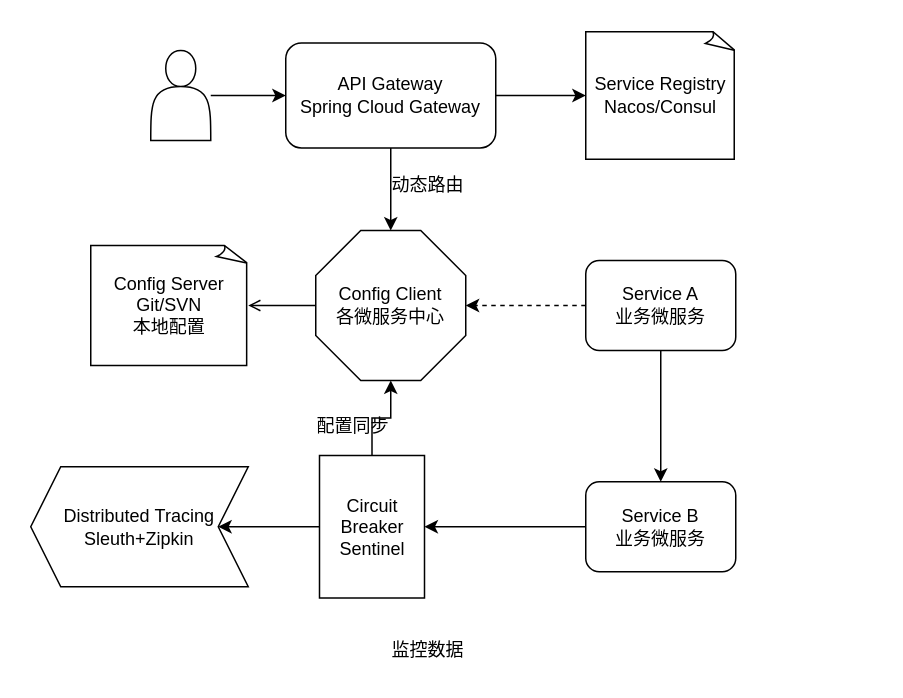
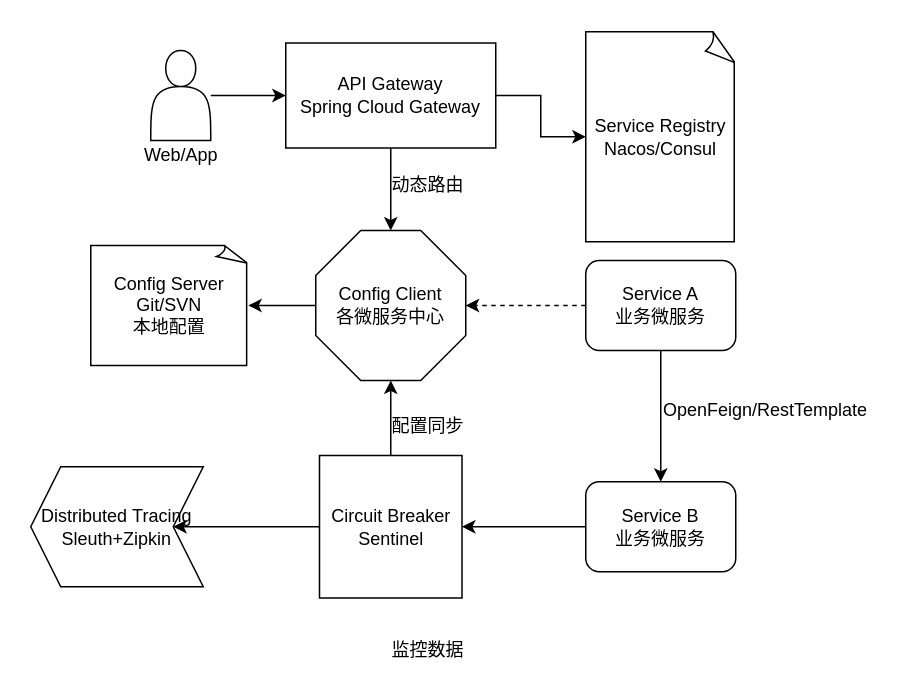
  <mxCell id="0" />
  <mxCell id="1" parent="0" />
  <mxCell id="2" style="edgeStyle=orthogonalEdgeStyle;rounded=0;orthogonalLoop=1;jettySize=auto;html=1;entryX=0;entryY=0.5;entryDx=0;entryDy=0;" edge="1" parent="1" source="3" target="5"><mxGeometry relative="1" as="geometry" /></mxCell>
  <mxCell id="3" value="" style="shape=actor;whiteSpace=wrap;html=1;" vertex="1" parent="1"><mxGeometry x="100" y="33" width="40" height="60" as="geometry" /></mxCell>
- <mxCell id="5" value="API Gateway&lt;br&gt;Spring Cloud&amp;nbsp;Gateway" style="rounded=1;whiteSpace=wrap;html=1;" vertex="1" parent="1"><mxGeometry x="190" y="28" width="140" height="70" as="geometry" /></mxCell>
- <mxCell id="6" value="Service Registry&lt;div&gt;Nacos/Consul&lt;br&gt;&lt;/div&gt;" style="whiteSpace=wrap;html=1;shape=mxgraph.basic.document" vertex="1" parent="1"><mxGeometry x="390" y="20.5" width="100" height="85" as="geometry" /></mxCell>
- <mxCell id="7" style="edgeStyle=orthogonalEdgeStyle;rounded=0;orthogonalLoop=1;jettySize=auto;html=1;endArrow=open;" edge="1" parent="1" source="8" target="14"><mxGeometry relative="1" as="geometry" /></mxCell>
+ <mxCell id="4" value="Web/App" style="text;strokeColor=none;align=center;fillColor=none;html=1;verticalAlign=middle;whiteSpace=wrap;rounded=0;" vertex="1" parent="1"><mxGeometry x="92.5" y="93" width="55" height="20" as="geometry" /></mxCell>
+ <mxCell id="5" value="API Gateway&lt;br&gt;Spring Cloud&amp;nbsp;Gateway" style="whiteSpace=wrap;html=1;rounded=0;" vertex="1" parent="1"><mxGeometry x="190" y="28" width="140" height="70" as="geometry" /></mxCell>
+ <mxCell id="6" value="Service Registry&lt;div&gt;Nacos/Consul&lt;br&gt;&lt;/div&gt;" style="whiteSpace=wrap;html=1;shape=mxgraph.basic.document" vertex="1" parent="1"><mxGeometry x="390" y="20.5" width="100" height="140" as="geometry" /></mxCell>
+ <mxCell id="7" style="edgeStyle=orthogonalEdgeStyle;rounded=0;orthogonalLoop=1;jettySize=auto;html=1;" edge="1" parent="1" source="8" target="14"><mxGeometry relative="1" as="geometry" /></mxCell>
  <mxCell id="8" value="Config Client&lt;br&gt;各微服务中心" style="whiteSpace=wrap;html=1;shape=mxgraph.basic.octagon2;align=center;verticalAlign=middle;dx=15;" vertex="1" parent="1"><mxGeometry x="210" y="153" width="100" height="100" as="geometry" /></mxCell>
  <mxCell id="9" style="edgeStyle=orthogonalEdgeStyle;rounded=0;orthogonalLoop=1;jettySize=auto;html=1;entryX=0.5;entryY=0;entryDx=0;entryDy=0;" edge="1" parent="1" source="10" target="19"><mxGeometry relative="1" as="geometry" /></mxCell>
  <mxCell id="10" value="Service A&lt;br&gt;业务微服务" style="rounded=1;whiteSpace=wrap;html=1;" vertex="1" parent="1"><mxGeometry x="390" y="173" width="100" height="60" as="geometry" /></mxCell>
  <mxCell id="11" style="edgeStyle=orthogonalEdgeStyle;rounded=0;orthogonalLoop=1;jettySize=auto;html=1;entryX=0;entryY=0.5;entryDx=0;entryDy=0;entryPerimeter=0;" edge="1" parent="1" source="5" target="6"><mxGeometry relative="1" as="geometry" /></mxCell>
  <mxCell id="12" style="edgeStyle=orthogonalEdgeStyle;rounded=0;orthogonalLoop=1;jettySize=auto;html=1;entryX=0.5;entryY=0;entryDx=0;entryDy=0;entryPerimeter=0;" edge="1" parent="1" source="5" target="8"><mxGeometry relative="1" as="geometry" /></mxCell>
  <mxCell id="13" value="动态路由" style="text;strokeColor=none;align=center;fillColor=none;html=1;verticalAlign=middle;whiteSpace=wrap;rounded=0;" vertex="1" parent="1"><mxGeometry x="260" y="113" width="50" height="20" as="geometry" /></mxCell>
  <mxCell id="14" value="Config Server&lt;br&gt;Git/SVN&lt;div&gt;本地配置&lt;/div&gt;" style="whiteSpace=wrap;html=1;shape=mxgraph.basic.document" vertex="1" parent="1"><mxGeometry x="60" y="163" width="105" height="80" as="geometry" /></mxCell>
  <mxCell id="15" style="edgeStyle=orthogonalEdgeStyle;rounded=0;orthogonalLoop=1;jettySize=auto;html=1;entryX=1;entryY=0.5;entryDx=0;entryDy=0;entryPerimeter=0;dashed=1;" edge="1" parent="1" source="10" target="8"><mxGeometry relative="1" as="geometry" /></mxCell>
  <mxCell id="16" style="edgeStyle=orthogonalEdgeStyle;rounded=0;orthogonalLoop=1;jettySize=auto;html=1;" edge="1" parent="1" source="17" target="23"><mxGeometry relative="1" as="geometry" /></mxCell>
- <mxCell id="17" value="Circuit Breaker&lt;div&gt;Sentinel&lt;br&gt;&lt;/div&gt;" style="whiteSpace=wrap;html=1;aspect=fixed;" vertex="1" parent="1"><mxGeometry x="212.5" y="303" width="70" height="95" as="geometry" /></mxCell>
+ <mxCell id="17" value="Circuit Breaker&lt;div&gt;Sentinel&lt;br&gt;&lt;/div&gt;" style="whiteSpace=wrap;html=1;aspect=fixed;" vertex="1" parent="1"><mxGeometry x="212.5" y="303" width="95" height="95" as="geometry" /></mxCell>
  <mxCell id="18" style="edgeStyle=orthogonalEdgeStyle;rounded=0;orthogonalLoop=1;jettySize=auto;html=1;entryX=1;entryY=0.5;entryDx=0;entryDy=0;" edge="1" parent="1" source="19" target="17"><mxGeometry relative="1" as="geometry" /></mxCell>
  <mxCell id="19" value="Service B&lt;br&gt;业务微服务" style="rounded=1;whiteSpace=wrap;html=1;" vertex="1" parent="1"><mxGeometry x="390" y="320.5" width="100" height="60" as="geometry" /></mxCell>
+ <mxCell id="20" value="OpenFeign/RestTemplate" style="text;strokeColor=none;align=center;fillColor=none;html=1;verticalAlign=middle;whiteSpace=wrap;rounded=0;" vertex="1" parent="1"><mxGeometry x="440" y="263" width="140" height="20" as="geometry" /></mxCell>
  <mxCell id="21" style="edgeStyle=orthogonalEdgeStyle;rounded=0;orthogonalLoop=1;jettySize=auto;html=1;entryX=0.5;entryY=1;entryDx=0;entryDy=0;entryPerimeter=0;" edge="1" parent="1" source="17" target="8"><mxGeometry relative="1" as="geometry" /></mxCell>
- <mxCell id="22" value="配置同步" style="text;strokeColor=none;align=center;fillColor=none;html=1;verticalAlign=middle;whiteSpace=wrap;rounded=0;" vertex="1" parent="1"><mxGeometry x="210" y="273" width="50" height="22.5" as="geometry" /></mxCell>
- <mxCell id="23" value="Distributed&amp;nbsp;Tracing&lt;br&gt;Sleuth+Zipkin" style="shape=step;perimeter=stepPerimeter;whiteSpace=wrap;html=1;fixedSize=1;direction=west;" vertex="1" parent="1"><mxGeometry x="20" y="310.5" width="145" height="80" as="geometry" /></mxCell>
+ <mxCell id="22" value="配置同步" style="text;strokeColor=none;align=center;fillColor=none;html=1;verticalAlign=middle;whiteSpace=wrap;rounded=0;" vertex="1" parent="1"><mxGeometry x="260" y="273" width="50" height="22.5" as="geometry" /></mxCell>
+ <mxCell id="23" value="Distributed&amp;nbsp;Tracing&lt;br&gt;Sleuth+Zipkin" style="shape=step;perimeter=stepPerimeter;whiteSpace=wrap;html=1;fixedSize=1;direction=west;" vertex="1" parent="1"><mxGeometry x="20" y="310.5" width="115" height="80" as="geometry" /></mxCell>
  <mxCell id="24" value="监控数据" style="text;strokeColor=none;align=center;fillColor=none;html=1;verticalAlign=middle;whiteSpace=wrap;rounded=0;" vertex="1" parent="1"><mxGeometry x="260" y="423" width="50" height="20" as="geometry" /></mxCell>
